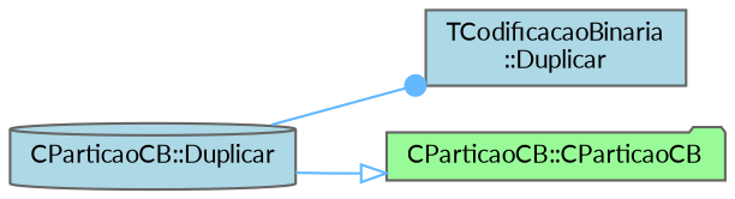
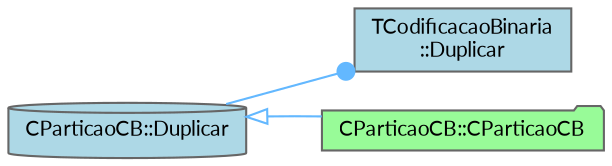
  digraph {
    fontname=Lato
    rankdir=LR
    node [color=grey40 fillcolor=lightblue fontname=Lato fontsize=10 style=filled]
    edge [color=steelblue1 fontname=Lato fontsize=10 labelfontname=Helvetica labelfontsize=10 style=solid]
    n1 [color=gray40 fontcolor=black height=0.2 label="CParticaoCB::Duplicar" shape=cylinder width=0.4]
    n2 [height=0.2 label="TCodificacaoBinaria\l::Duplicar" shape=box width=0.4]
    n3 [fillcolor=palegreen height=0.2 label="CParticaoCB::CParticaoCB" shape=folder width=0.4]
    n1 -> n2 [arrowhead=dot]
-   n1 -> n3 [arrowhead=onormal]
+   n3 -> n1 [arrowhead=onormal]
  }
